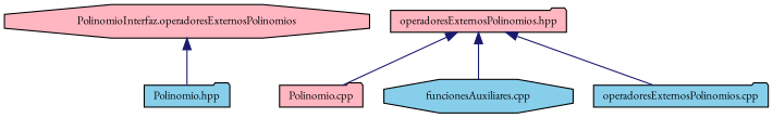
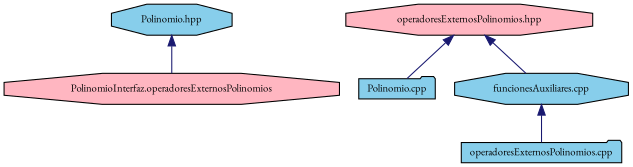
  digraph {
    fontname="EB Garamond"
    node [color=black fillcolor=skyblue fontname="EB Garamond" fontsize=10 shape=folder style=filled]
    edge [color=midnightblue dir=back fontname="EB Garamond" fontsize=10 labelfontname=Helvetica labelfontsize=10 style=solid]
    n1 [fillcolor=lightpink fontcolor=black height=0.2 label="PolinomioInterfaz.operadoresExternosPolinomios" shape=octagon width=0.4]
-   n2 [height=0.2 label="Polinomio.hpp" width=0.4]
-   n3 [fillcolor=lightpink height=0.2 label="operadoresExternosPolinomios.hpp" width=0.4]
-   n4 [fillcolor=lightpink height=0.2 label="Polinomio.cpp" width=0.4]
+   n2 [height=0.2 label="Polinomio.hpp" shape=octagon width=0.4]
+   n3 [fillcolor=lightpink height=0.2 label="operadoresExternosPolinomios.hpp" shape=octagon width=0.4]
+   n4 [height=0.2 label="Polinomio.cpp" width=0.4]
    n5 [height=0.2 label="funcionesAuxiliares.cpp" shape=octagon width=0.4]
    n6 [height=0.2 label="operadoresExternosPolinomios.cpp" width=0.4]
-   n1 -> n2
+   n2 -> n1
    n3 -> n4
    n3 -> n5
-   n3 -> n6
+   n5 -> n6
  }
